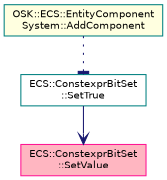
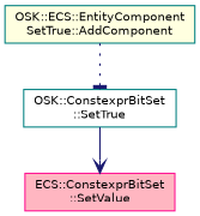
  digraph {
    rankdir=TB
    node [color=teal fontname=Helvetica fontsize=10 shape=record style=filled]
    edge [color=midnightblue fontname=Helvetica fontsize=10 labelfontname=Helvetica labelfontsize=10]
-   n1 [fillcolor=lightyellow fontcolor=black height=0.2 label="OSK::ECS::EntityComponent\lSystem::AddComponent" width=0.4]
-   n2 [fillcolor=white height=0.2 label="ECS::ConstexprBitSet\l::SetTrue" width=0.4]
+   n1 [fillcolor=lightyellow fontcolor=black height=0.2 label="OSK::ECS::EntityComponent\lSetTrue::AddComponent" width=0.4]
+   n2 [fillcolor=white height=0.2 label="OSK::ConstexprBitSet\l::SetTrue" width=0.4]
    n3 [color=deeppink fillcolor=lightpink height=0.2 label="ECS::ConstexprBitSet\l::SetValue" width=0.4]
    n1 -> n2 [arrowhead=tee style=dotted]
    n2 -> n3 [arrowhead=vee style=solid]
  }
